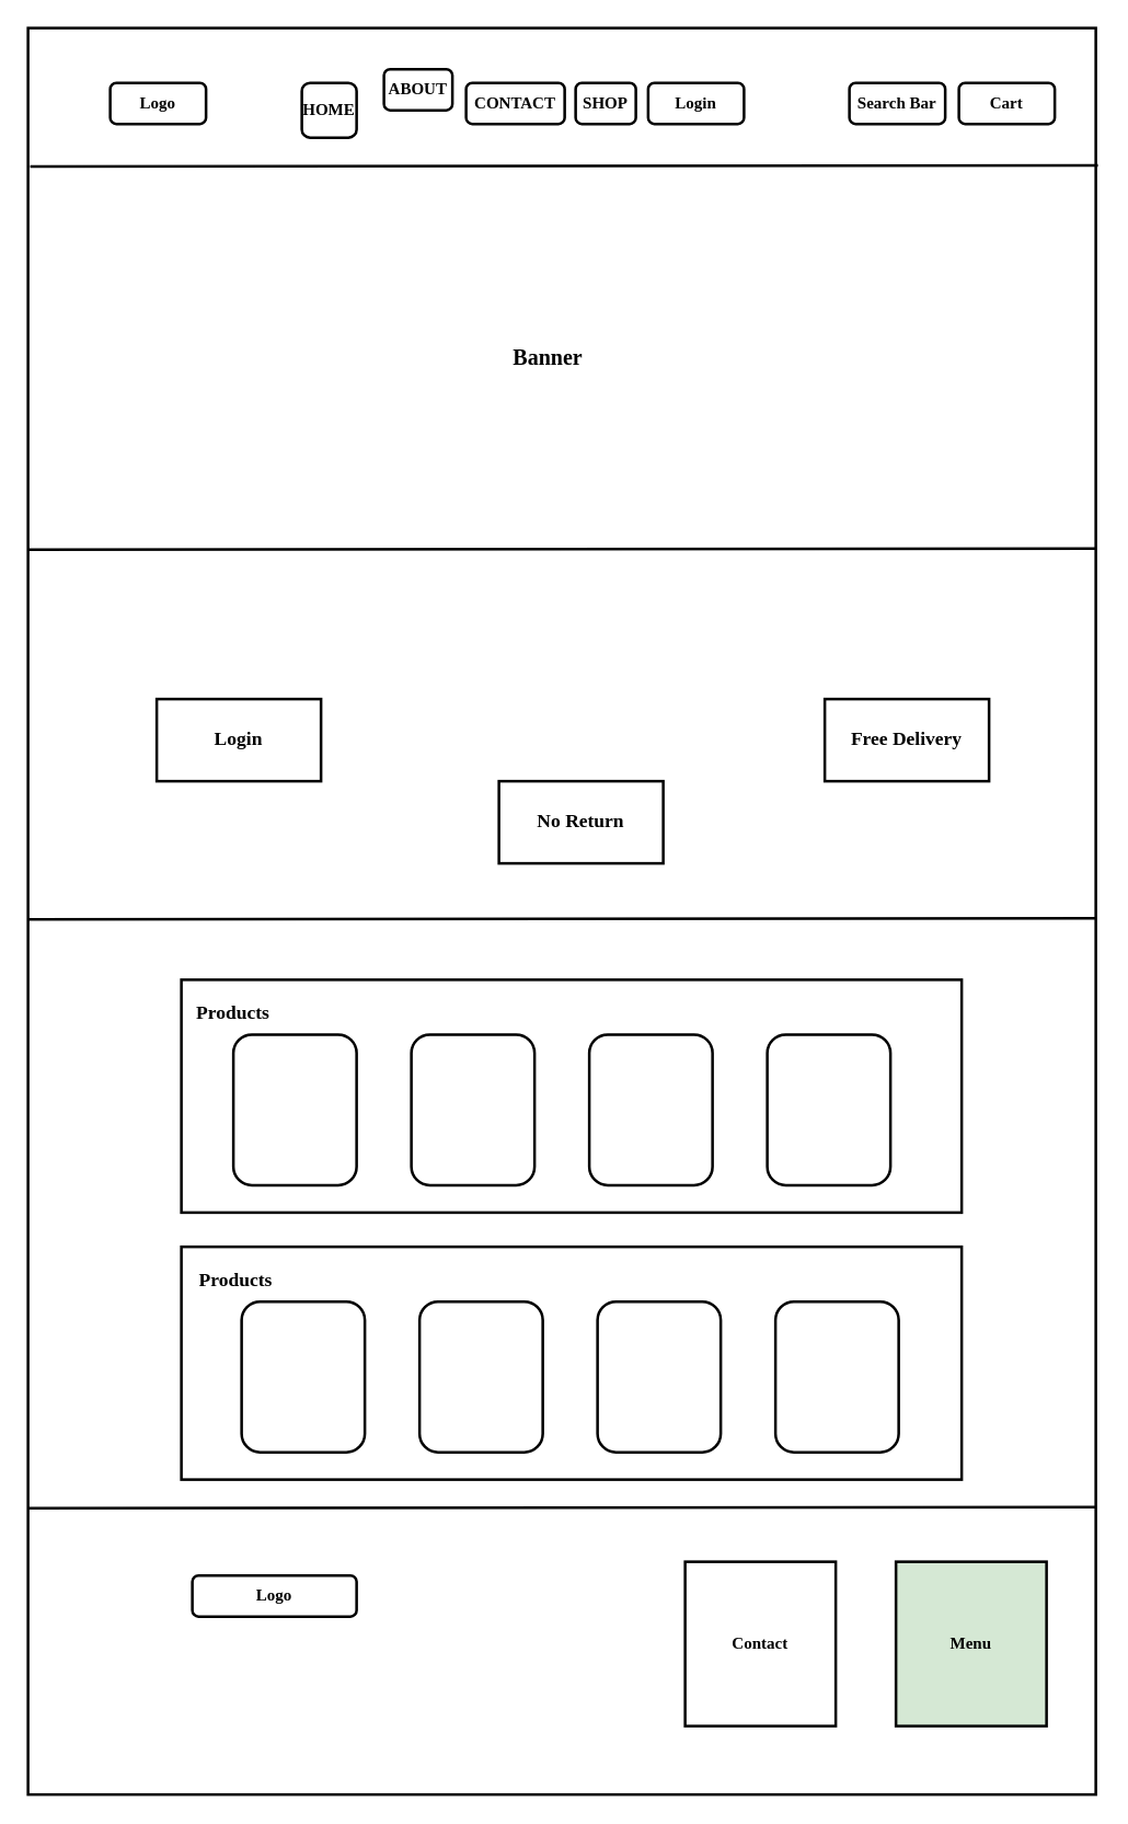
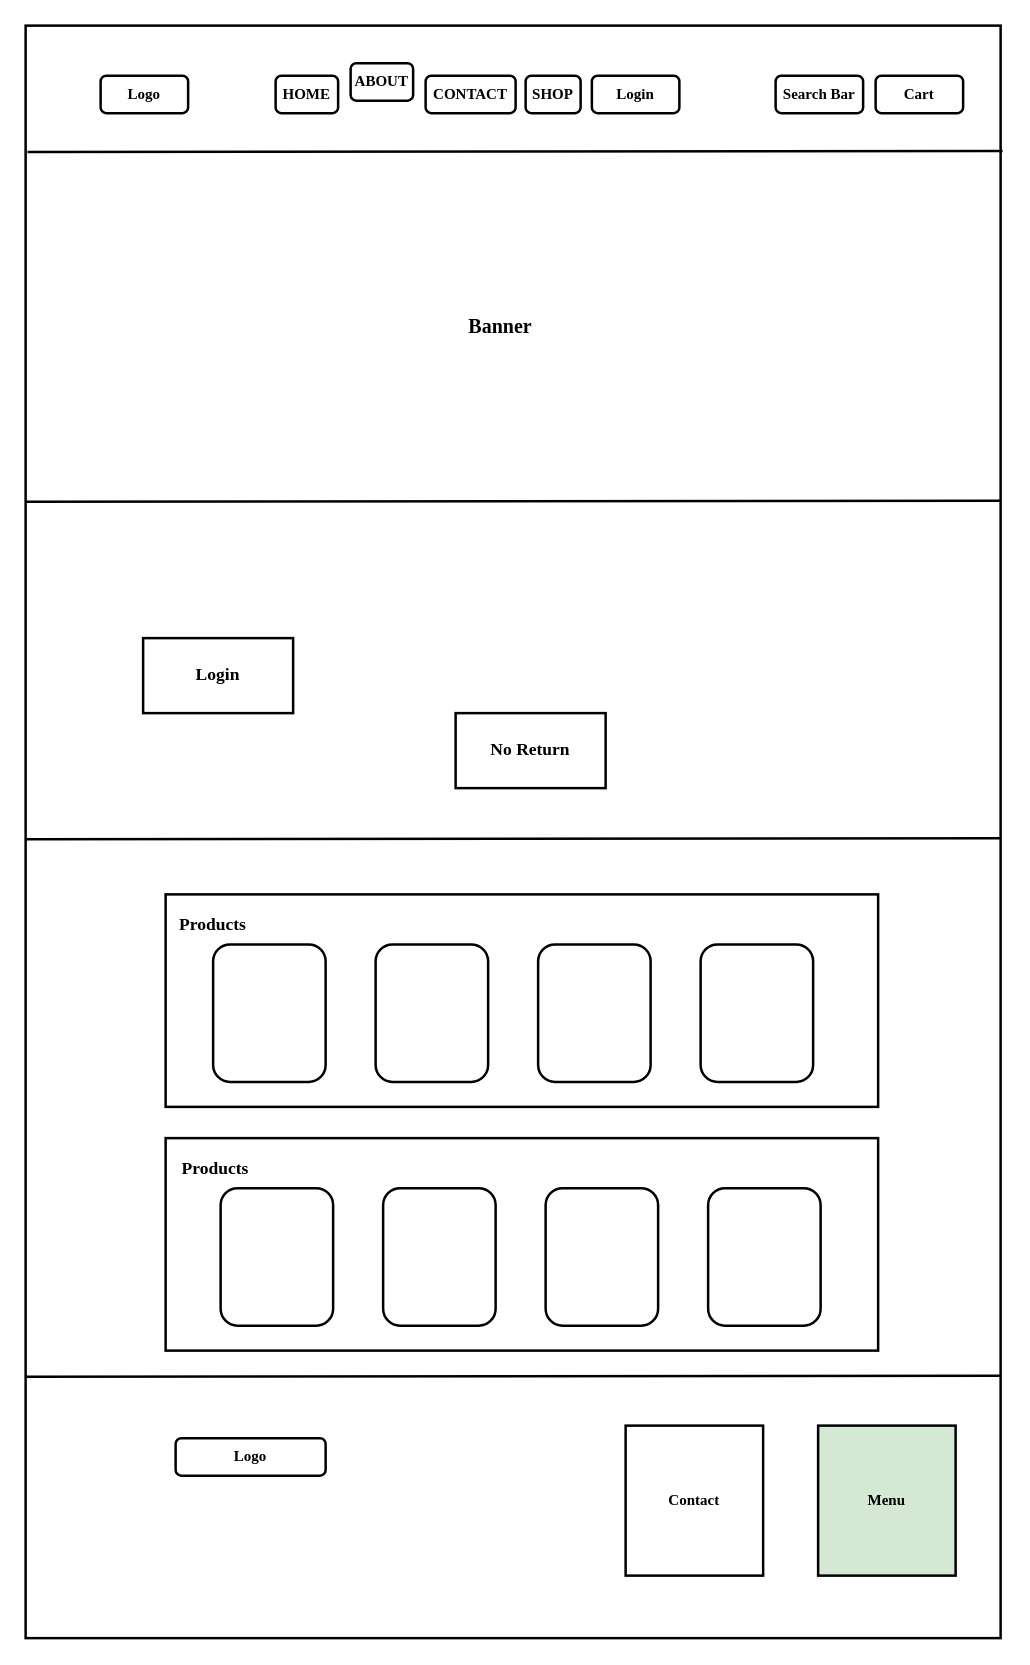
  <mxCell id="0" />
  <mxCell id="1" parent="0" />
  <mxCell id="2" value="" style="rounded=0;whiteSpace=wrap;html=1;strokeWidth=2;fontSize=12;fontStyle=1;fontFamily=Times New Roman;" parent="1" vertex="1"><mxGeometry x="20" y="20" width="780" height="1290" as="geometry" /></mxCell>
  <mxCell id="3" value="Logo" style="rounded=1;whiteSpace=wrap;html=1;strokeWidth=2;fontSize=12;fontStyle=1;fontFamily=Times New Roman;" parent="1" vertex="1"><mxGeometry x="80" y="60" width="70" height="30" as="geometry" /></mxCell>
- <mxCell id="4" value="HOME" style="rounded=1;whiteSpace=wrap;html=1;strokeWidth=2;fontSize=12;fontStyle=1;fontFamily=Times New Roman;" parent="1" vertex="1"><mxGeometry x="220" y="60" width="40" height="40" as="geometry" /></mxCell>
+ <mxCell id="4" value="HOME" style="rounded=1;whiteSpace=wrap;html=1;strokeWidth=2;fontSize=12;fontStyle=1;fontFamily=Times New Roman;" parent="1" vertex="1"><mxGeometry x="220" y="60" width="50" height="30" as="geometry" /></mxCell>
  <mxCell id="5" value="ABOUT" style="rounded=1;whiteSpace=wrap;html=1;strokeWidth=2;fontSize=12;fontStyle=1;fontFamily=Times New Roman;" parent="1" vertex="1"><mxGeometry x="280" y="50" width="50" height="30" as="geometry" /></mxCell>
  <mxCell id="6" value="Search Bar" style="rounded=1;whiteSpace=wrap;html=1;strokeWidth=2;fontSize=12;fontStyle=1;fontFamily=Times New Roman;" parent="1" vertex="1"><mxGeometry x="620" y="60" width="70" height="30" as="geometry" /></mxCell>
  <mxCell id="7" value="Cart" style="rounded=1;whiteSpace=wrap;html=1;strokeWidth=2;fontSize=12;fontStyle=1;fontFamily=Times New Roman;" parent="1" vertex="1"><mxGeometry x="700" y="60" width="70" height="30" as="geometry" /></mxCell>
  <mxCell id="8" value="Login" style="rounded=1;whiteSpace=wrap;html=1;strokeWidth=2;fontSize=12;fontStyle=1;fontFamily=Times New Roman;" parent="1" vertex="1"><mxGeometry x="473" y="60" width="70" height="30" as="geometry" /></mxCell>
  <mxCell id="9" value="CONTACT" style="rounded=1;whiteSpace=wrap;html=1;strokeWidth=2;fontSize=12;fontStyle=1;fontFamily=Times New Roman;" parent="1" vertex="1"><mxGeometry x="340" y="60" width="72" height="30" as="geometry" /></mxCell>
  <mxCell id="10" value="" style="endArrow=none;html=1;rounded=0;entryX=0.002;entryY=0.128;entryDx=0;entryDy=0;entryPerimeter=0;exitX=1.002;exitY=0.127;exitDx=0;exitDy=0;exitPerimeter=0;fontSize=12;fontStyle=1;strokeWidth=2;fontFamily=Times New Roman;" parent="1" edge="1"><mxGeometry width="50" height="50" relative="1" as="geometry"><mxPoint x="801.56" y="120.22" as="sourcePoint" /><mxPoint x="21.56" y="121.08" as="targetPoint" /><Array as="points" /></mxGeometry></mxCell>
  <mxCell id="11" value="" style="endArrow=none;html=1;rounded=0;entryX=0.002;entryY=0.128;entryDx=0;entryDy=0;entryPerimeter=0;exitX=1.002;exitY=0.127;exitDx=0;exitDy=0;exitPerimeter=0;fontSize=12;fontStyle=1;strokeWidth=2;fontFamily=Times New Roman;" parent="1" edge="1"><mxGeometry width="50" height="50" relative="1" as="geometry"><mxPoint x="800" y="400" as="sourcePoint" /><mxPoint x="20" y="400.86" as="targetPoint" /><Array as="points" /></mxGeometry></mxCell>
  <mxCell id="12" value="Banner" style="text;html=1;align=center;verticalAlign=middle;whiteSpace=wrap;rounded=0;strokeWidth=2;fontStyle=1;fontFamily=Times New Roman;fontSize=16;" parent="1" vertex="1"><mxGeometry x="370" y="245" width="60" height="30" as="geometry" /></mxCell>
  <mxCell id="13" value="" style="rounded=0;whiteSpace=wrap;html=1;strokeWidth=2;fontStyle=1;fontFamily=Times New Roman;" parent="1" vertex="1"><mxGeometry x="132" y="910" width="570" height="170" as="geometry" /></mxCell>
  <mxCell id="14" value="" style="rounded=0;whiteSpace=wrap;html=1;strokeWidth=2;fontStyle=1;fontFamily=Times New Roman;" parent="1" vertex="1"><mxGeometry x="132" y="715" width="570" height="170" as="geometry" /></mxCell>
  <mxCell id="15" value="Products" style="text;html=1;align=center;verticalAlign=middle;whiteSpace=wrap;rounded=0;strokeWidth=2;fontStyle=1;fontSize=14;fontFamily=Times New Roman;" parent="1" vertex="1"><mxGeometry x="142" y="920" width="60" height="30" as="geometry" /></mxCell>
  <mxCell id="16" value="Products" style="text;html=1;align=center;verticalAlign=middle;whiteSpace=wrap;rounded=0;strokeWidth=2;fontStyle=1;fontSize=14;fontFamily=Times New Roman;" parent="1" vertex="1"><mxGeometry x="140" y="725" width="60" height="30" as="geometry" /></mxCell>
  <mxCell id="17" value="" style="rounded=1;whiteSpace=wrap;html=1;strokeWidth=2;fontStyle=1;fontFamily=Times New Roman;" parent="1" vertex="1"><mxGeometry x="176" y="950" width="90" height="110" as="geometry" /></mxCell>
  <mxCell id="18" value="" style="rounded=1;whiteSpace=wrap;html=1;strokeWidth=2;fontStyle=1;fontFamily=Times New Roman;" parent="1" vertex="1"><mxGeometry x="306" y="950" width="90" height="110" as="geometry" /></mxCell>
  <mxCell id="19" value="" style="rounded=1;whiteSpace=wrap;html=1;strokeWidth=2;fontStyle=1;fontFamily=Times New Roman;" parent="1" vertex="1"><mxGeometry x="436" y="950" width="90" height="110" as="geometry" /></mxCell>
  <mxCell id="20" value="" style="rounded=1;whiteSpace=wrap;html=1;strokeWidth=2;fontStyle=1;fontFamily=Times New Roman;" parent="1" vertex="1"><mxGeometry x="566" y="950" width="90" height="110" as="geometry" /></mxCell>
  <mxCell id="21" value="" style="rounded=1;whiteSpace=wrap;html=1;strokeWidth=2;fontStyle=1;fontFamily=Times New Roman;" parent="1" vertex="1"><mxGeometry x="170" y="755" width="90" height="110" as="geometry" /></mxCell>
  <mxCell id="22" value="" style="rounded=1;whiteSpace=wrap;html=1;strokeWidth=2;fontStyle=1;fontFamily=Times New Roman;" parent="1" vertex="1"><mxGeometry x="300" y="755" width="90" height="110" as="geometry" /></mxCell>
  <mxCell id="23" value="" style="rounded=1;whiteSpace=wrap;html=1;strokeWidth=2;fontStyle=1;fontFamily=Times New Roman;" parent="1" vertex="1"><mxGeometry x="430" y="755" width="90" height="110" as="geometry" /></mxCell>
  <mxCell id="24" value="" style="rounded=1;whiteSpace=wrap;html=1;strokeWidth=2;fontStyle=1;fontFamily=Times New Roman;" parent="1" vertex="1"><mxGeometry x="560" y="755" width="90" height="110" as="geometry" /></mxCell>
  <mxCell id="25" value="" style="endArrow=none;html=1;rounded=0;entryX=0.002;entryY=0.128;entryDx=0;entryDy=0;entryPerimeter=0;exitX=1.002;exitY=0.127;exitDx=0;exitDy=0;exitPerimeter=0;fontSize=12;fontStyle=1;strokeWidth=2;fontFamily=Times New Roman;" parent="1" edge="1"><mxGeometry width="50" height="50" relative="1" as="geometry"><mxPoint x="800" y="1100" as="sourcePoint" /><mxPoint x="20" y="1100.86" as="targetPoint" /><Array as="points" /></mxGeometry></mxCell>
  <mxCell id="26" value="Logo" style="rounded=1;whiteSpace=wrap;html=1;strokeWidth=2;fontStyle=1;fontFamily=Times New Roman;" parent="1" vertex="1"><mxGeometry x="140" y="1150" width="120" height="30" as="geometry" /></mxCell>
  <mxCell id="27" value="Contact" style="rounded=0;whiteSpace=wrap;html=1;strokeWidth=2;fontStyle=1;fontFamily=Times New Roman;" parent="1" vertex="1"><mxGeometry x="500" y="1140" width="110" height="120" as="geometry" /></mxCell>
  <mxCell id="28" value="Menu" style="rounded=0;whiteSpace=wrap;html=1;strokeWidth=2;fontStyle=1;fontFamily=Times New Roman;fillColor=#d5e8d4;" parent="1" vertex="1"><mxGeometry x="654" y="1140" width="110" height="120" as="geometry" /></mxCell>
  <mxCell id="29" value="SHOP" style="rounded=1;whiteSpace=wrap;html=1;strokeWidth=2;fontSize=12;fontStyle=1;fontFamily=Times New Roman;" vertex="1" parent="1"><mxGeometry x="420" y="60" width="44" height="30" as="geometry" /></mxCell>
  <mxCell id="30" value="" style="endArrow=none;html=1;rounded=0;entryX=0.002;entryY=0.128;entryDx=0;entryDy=0;entryPerimeter=0;exitX=1.002;exitY=0.127;exitDx=0;exitDy=0;exitPerimeter=0;fontSize=12;fontStyle=1;strokeWidth=2;fontFamily=Times New Roman;" edge="1" parent="1"><mxGeometry width="50" height="50" relative="1" as="geometry"><mxPoint x="800" y="670" as="sourcePoint" /><mxPoint x="20" y="670.86" as="targetPoint" /><Array as="points" /></mxGeometry></mxCell>
  <mxCell id="31" value="Login" style="rounded=0;whiteSpace=wrap;html=1;strokeWidth=2;fontFamily=Times New Roman;fontStyle=1;fontSize=14;" vertex="1" parent="1"><mxGeometry x="114" y="510" width="120" height="60" as="geometry" /></mxCell>
  <mxCell id="32" value="No Return" style="rounded=0;whiteSpace=wrap;html=1;strokeWidth=2;fontFamily=Times New Roman;fontStyle=1;fontSize=14;" vertex="1" parent="1"><mxGeometry x="364" y="570" width="120" height="60" as="geometry" /></mxCell>
- <mxCell id="33" value="Free Delivery" style="rounded=0;whiteSpace=wrap;html=1;strokeWidth=2;fontFamily=Times New Roman;fontStyle=1;fontSize=14;" vertex="1" parent="1"><mxGeometry x="602" y="510" width="120" height="60" as="geometry" /></mxCell>
